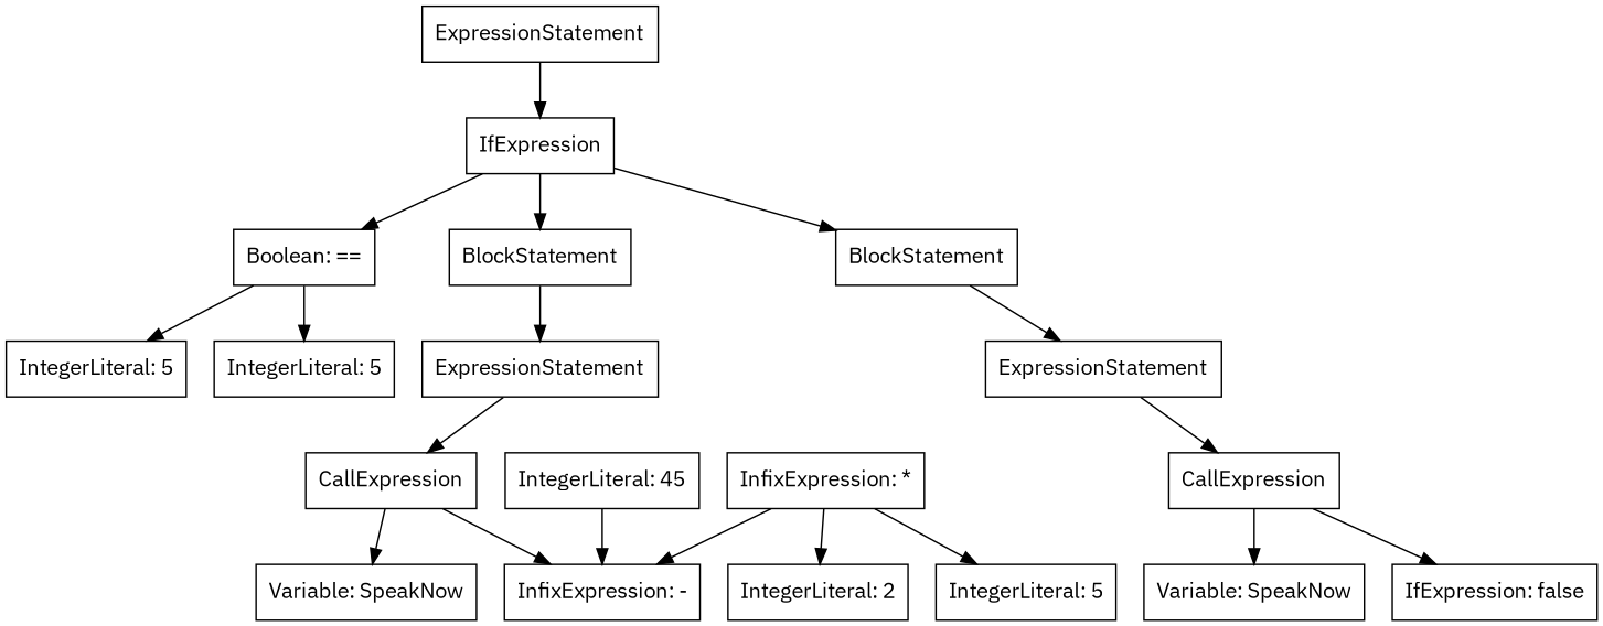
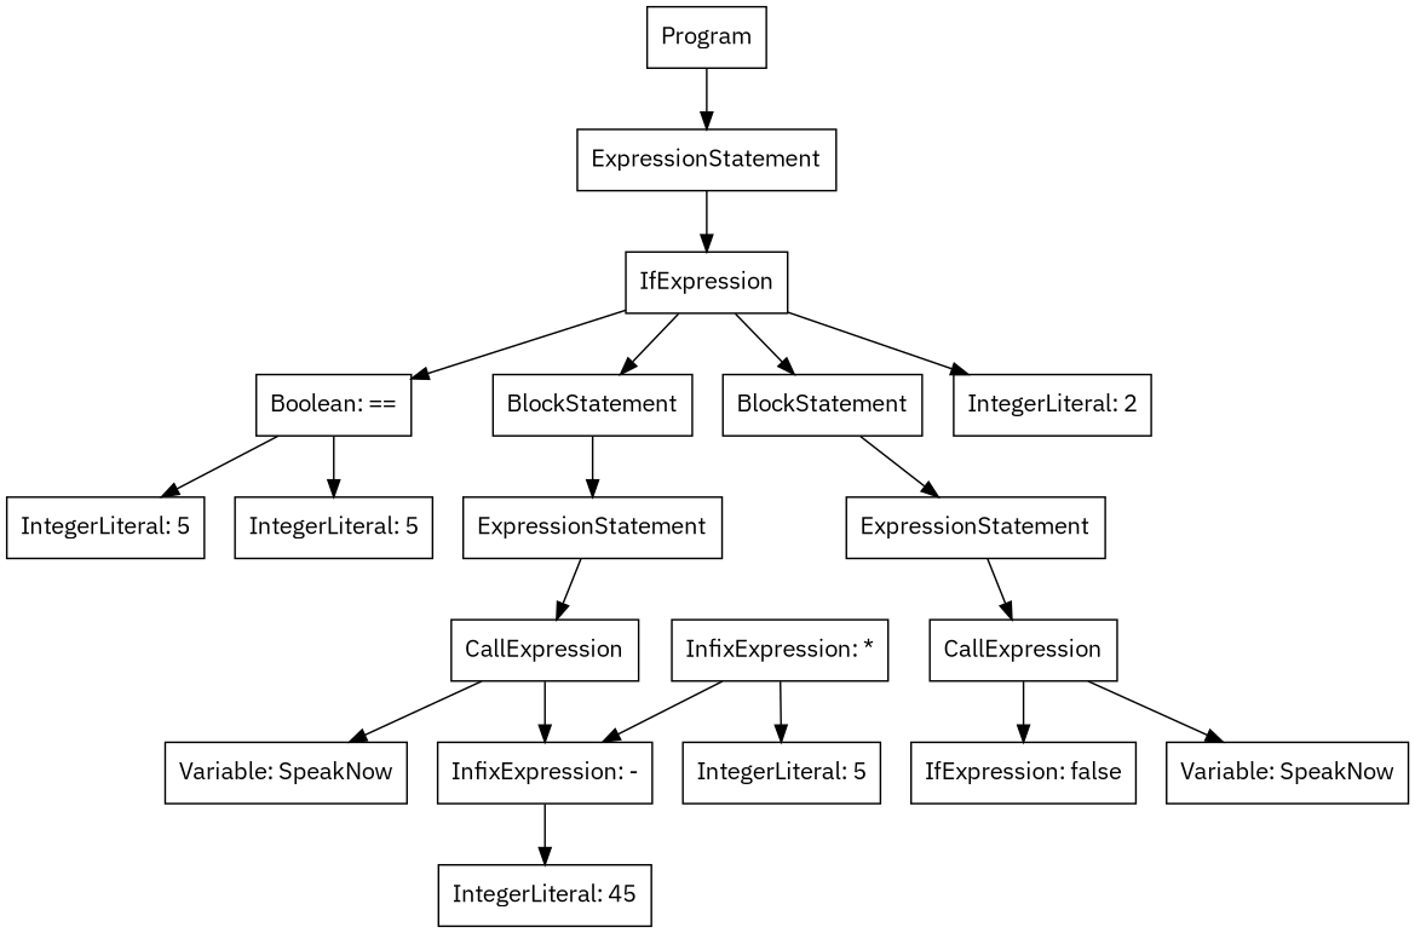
  digraph {
    fontname="IBM Plex Sans"
    node [fontname="IBM Plex Sans" shape=box]
    edge [fontname="IBM Plex Sans"]
+   n1 [label=Program]
    n2 [label=ExpressionStatement]
    n3 [label=IfExpression]
    n4 [label="Boolean: =="]
    n5 [label=BlockStatement]
    n6 [label=BlockStatement]
    n7 [label="IntegerLiteral: 5"]
    n8 [label="IntegerLiteral: 5"]
    n9 [label=ExpressionStatement]
    n10 [label=ExpressionStatement]
    n11 [label=CallExpression]
    n12 [label="Variable: SpeakNow"]
    n13 [label="InfixExpression: -"]
    n14 [label="IntegerLiteral: 45"]
    n15 [label="InfixExpression: *"]
    n16 [label="IntegerLiteral: 2"]
    n17 [label="IntegerLiteral: 5"]
    n18 [label=CallExpression]
    n19 [label="Variable: SpeakNow"]
    n20 [label="IfExpression: false"]
+   n1 -> n2
    n2 -> n3
    n3 -> n4
    n3 -> n5
    n3 -> n6
    n4 -> n7
    n4 -> n8
    n5 -> n9
    n6 -> n10
    n9 -> n11
    n10 -> n18
    n11 -> n12
    n11 -> n13
-   n14 -> n13
+   n13 -> n14
    n15 -> n13
-   n15 -> n16
+   n3 -> n16
    n15 -> n17
    n18 -> n19
    n18 -> n20
  }
